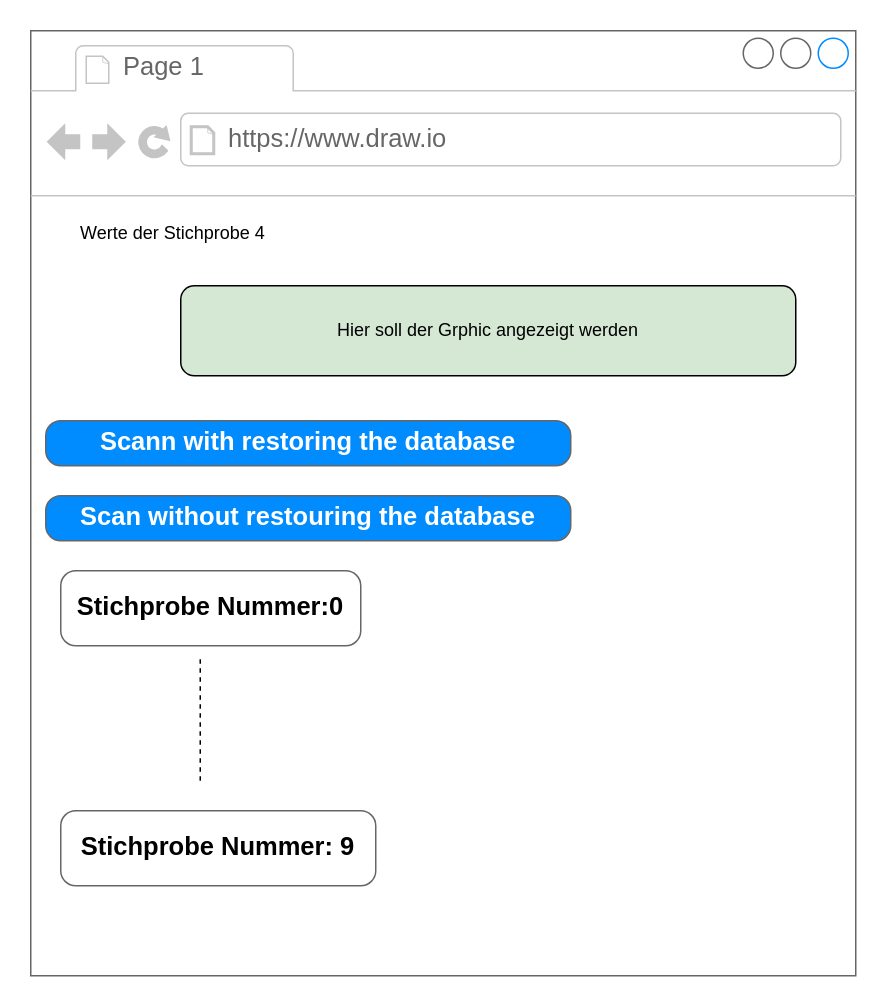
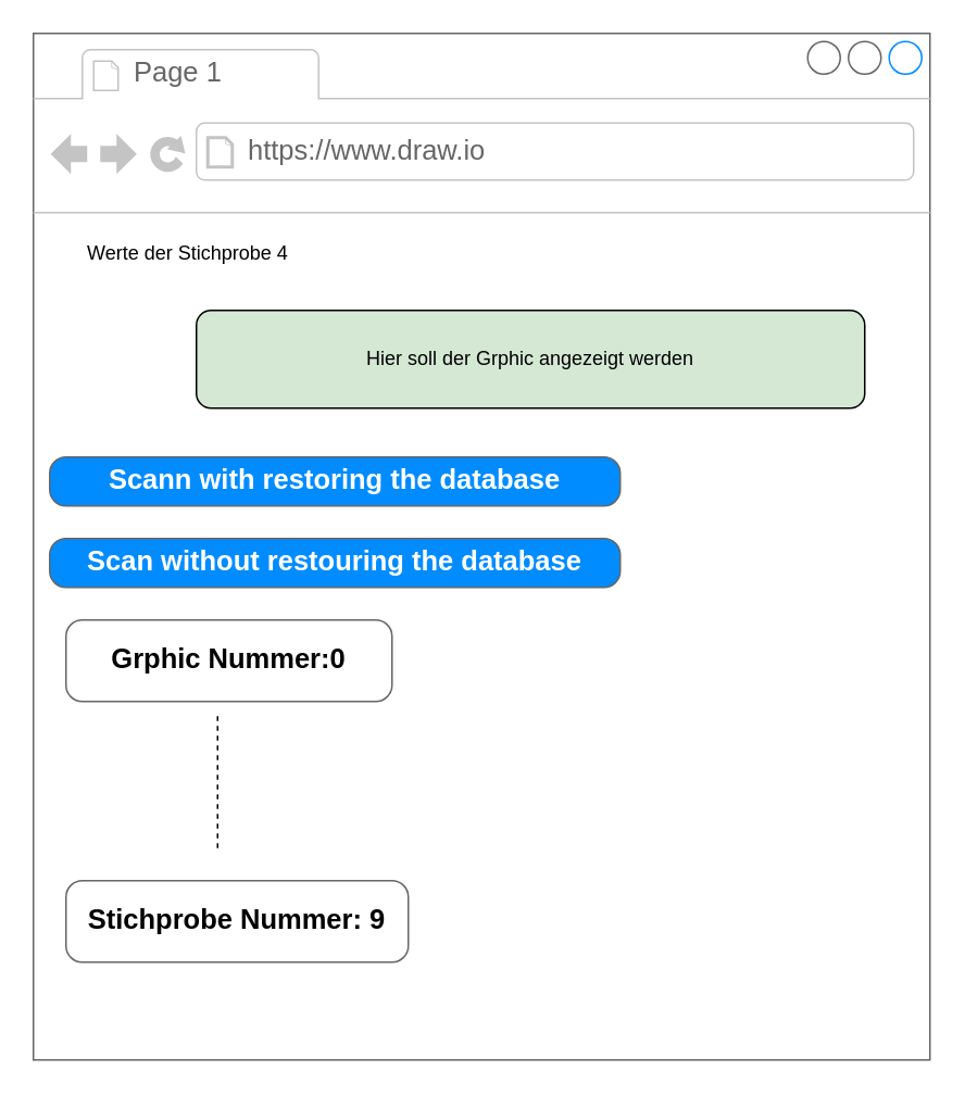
  <mxCell id="0" />
  <mxCell id="1" parent="0" />
  <mxCell id="2" value="" style="strokeWidth=1;shadow=0;dashed=0;align=center;html=1;shape=mxgraph.mockup.containers.browserWindow;rSize=0;strokeColor=#666666;strokeColor2=#008cff;strokeColor3=#c4c4c4;mainText=,;recursiveResize=0;" vertex="1" parent="1"><mxGeometry x="20" y="20" width="550" height="630" as="geometry" /></mxCell>
  <mxCell id="3" value="Page 1" style="strokeWidth=1;shadow=0;dashed=0;align=center;html=1;shape=mxgraph.mockup.containers.anchor;fontSize=17;fontColor=#666666;align=left;" vertex="1" parent="2"><mxGeometry x="60" y="12" width="110" height="26" as="geometry" /></mxCell>
  <mxCell id="4" value="https://www.draw.io" style="strokeWidth=1;shadow=0;dashed=0;align=center;html=1;shape=mxgraph.mockup.containers.anchor;rSize=0;fontSize=17;fontColor=#666666;align=left;" vertex="1" parent="2"><mxGeometry x="130" y="60" width="250" height="26" as="geometry" /></mxCell>
  <mxCell id="5" value="Werte der Stichprobe 4" style="text;html=1;strokeColor=none;fillColor=none;align=center;verticalAlign=middle;whiteSpace=wrap;rounded=0;" vertex="1" parent="2"><mxGeometry x="20" y="120" width="150" height="30" as="geometry" /></mxCell>
  <mxCell id="6" value="Hier soll der Grphic angezeigt werden" style="rounded=1;whiteSpace=wrap;html=1;fillColor=#d5e8d4;" vertex="1" parent="2"><mxGeometry x="100" y="170" width="410" height="60" as="geometry" /></mxCell>
  <mxCell id="7" value="Scann with restoring the database" style="strokeWidth=1;shadow=0;dashed=0;align=center;html=1;shape=mxgraph.mockup.buttons.button;strokeColor=#666666;fontColor=#ffffff;mainText=;buttonStyle=round;fontSize=17;fontStyle=1;fillColor=#008cff;whiteSpace=wrap;" vertex="1" parent="2"><mxGeometry x="10" y="260" width="350" height="30" as="geometry" /></mxCell>
  <mxCell id="8" value="Scan without restouring the database" style="strokeWidth=1;shadow=0;dashed=0;align=center;html=1;shape=mxgraph.mockup.buttons.button;strokeColor=#666666;fontColor=#ffffff;mainText=;buttonStyle=round;fontSize=17;fontStyle=1;fillColor=#008cff;whiteSpace=wrap;" vertex="1" parent="2"><mxGeometry x="10" y="310" width="350" height="30" as="geometry" /></mxCell>
- <mxCell id="9" value="&lt;font color=&quot;#000000&quot;&gt;Stichprobe Nummer:0&lt;/font&gt;" style="strokeWidth=1;shadow=0;dashed=0;align=center;html=1;shape=mxgraph.mockup.buttons.button;strokeColor=#666666;fontColor=#ffffff;mainText=;buttonStyle=round;fontSize=17;fontStyle=1;fillColor=none;whiteSpace=wrap;" vertex="1" parent="2"><mxGeometry x="20" y="360" width="200" height="50" as="geometry" /></mxCell>
+ <mxCell id="9" value="&lt;font color=&quot;#000000&quot;&gt;Grphic Nummer:0&lt;/font&gt;" style="strokeWidth=1;shadow=0;dashed=0;align=center;html=1;shape=mxgraph.mockup.buttons.button;strokeColor=#666666;fontColor=#ffffff;mainText=;buttonStyle=round;fontSize=17;fontStyle=1;fillColor=none;whiteSpace=wrap;" vertex="1" parent="2"><mxGeometry x="20" y="360" width="200" height="50" as="geometry" /></mxCell>
  <mxCell id="10" value="&lt;font color=&quot;#000000&quot;&gt;Stichprobe Nummer: 9&lt;/font&gt;" style="strokeWidth=1;shadow=0;dashed=0;align=center;html=1;shape=mxgraph.mockup.buttons.button;strokeColor=#666666;fontColor=#ffffff;mainText=;buttonStyle=round;fontSize=17;fontStyle=1;fillColor=none;whiteSpace=wrap;" vertex="1" parent="2"><mxGeometry x="20" y="520" width="210" height="50" as="geometry" /></mxCell>
  <mxCell id="11" value="" style="endArrow=none;dashed=1;html=1;entryX=0.465;entryY=1.18;entryDx=0;entryDy=0;entryPerimeter=0;" edge="1" parent="2" target="9"><mxGeometry width="50" height="50" relative="1" as="geometry"><mxPoint x="113" y="500" as="sourcePoint" /><mxPoint x="140" y="450" as="targetPoint" /></mxGeometry></mxCell>
